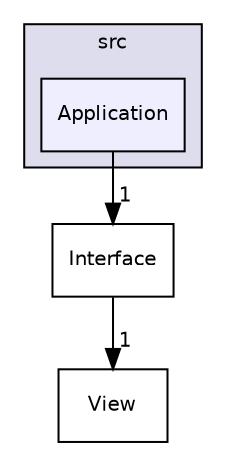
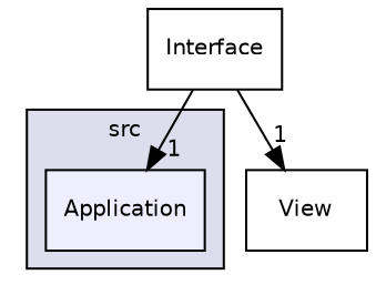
  digraph {
    compound=true
    node [fontname=Helvetica fontsize=10 shape=box]
    edge [headlabel=1 labeldistance=1.5 labelfontname=Helvetica labelfontsize=10]
    n1 [fillcolor="#eeeeff" label=Application pencolor=black style=filled]
    n2 [label=Interface]
    n3 [label=View]
    subgraph cluster_1 {
      bgcolor="#ddddee"
      fontname=Helvetica
      fontsize=10
      label=src
      pencolor=black
      n1
    }
-   n1 -> n2
+   n2 -> n1
    n2 -> n3
  }
